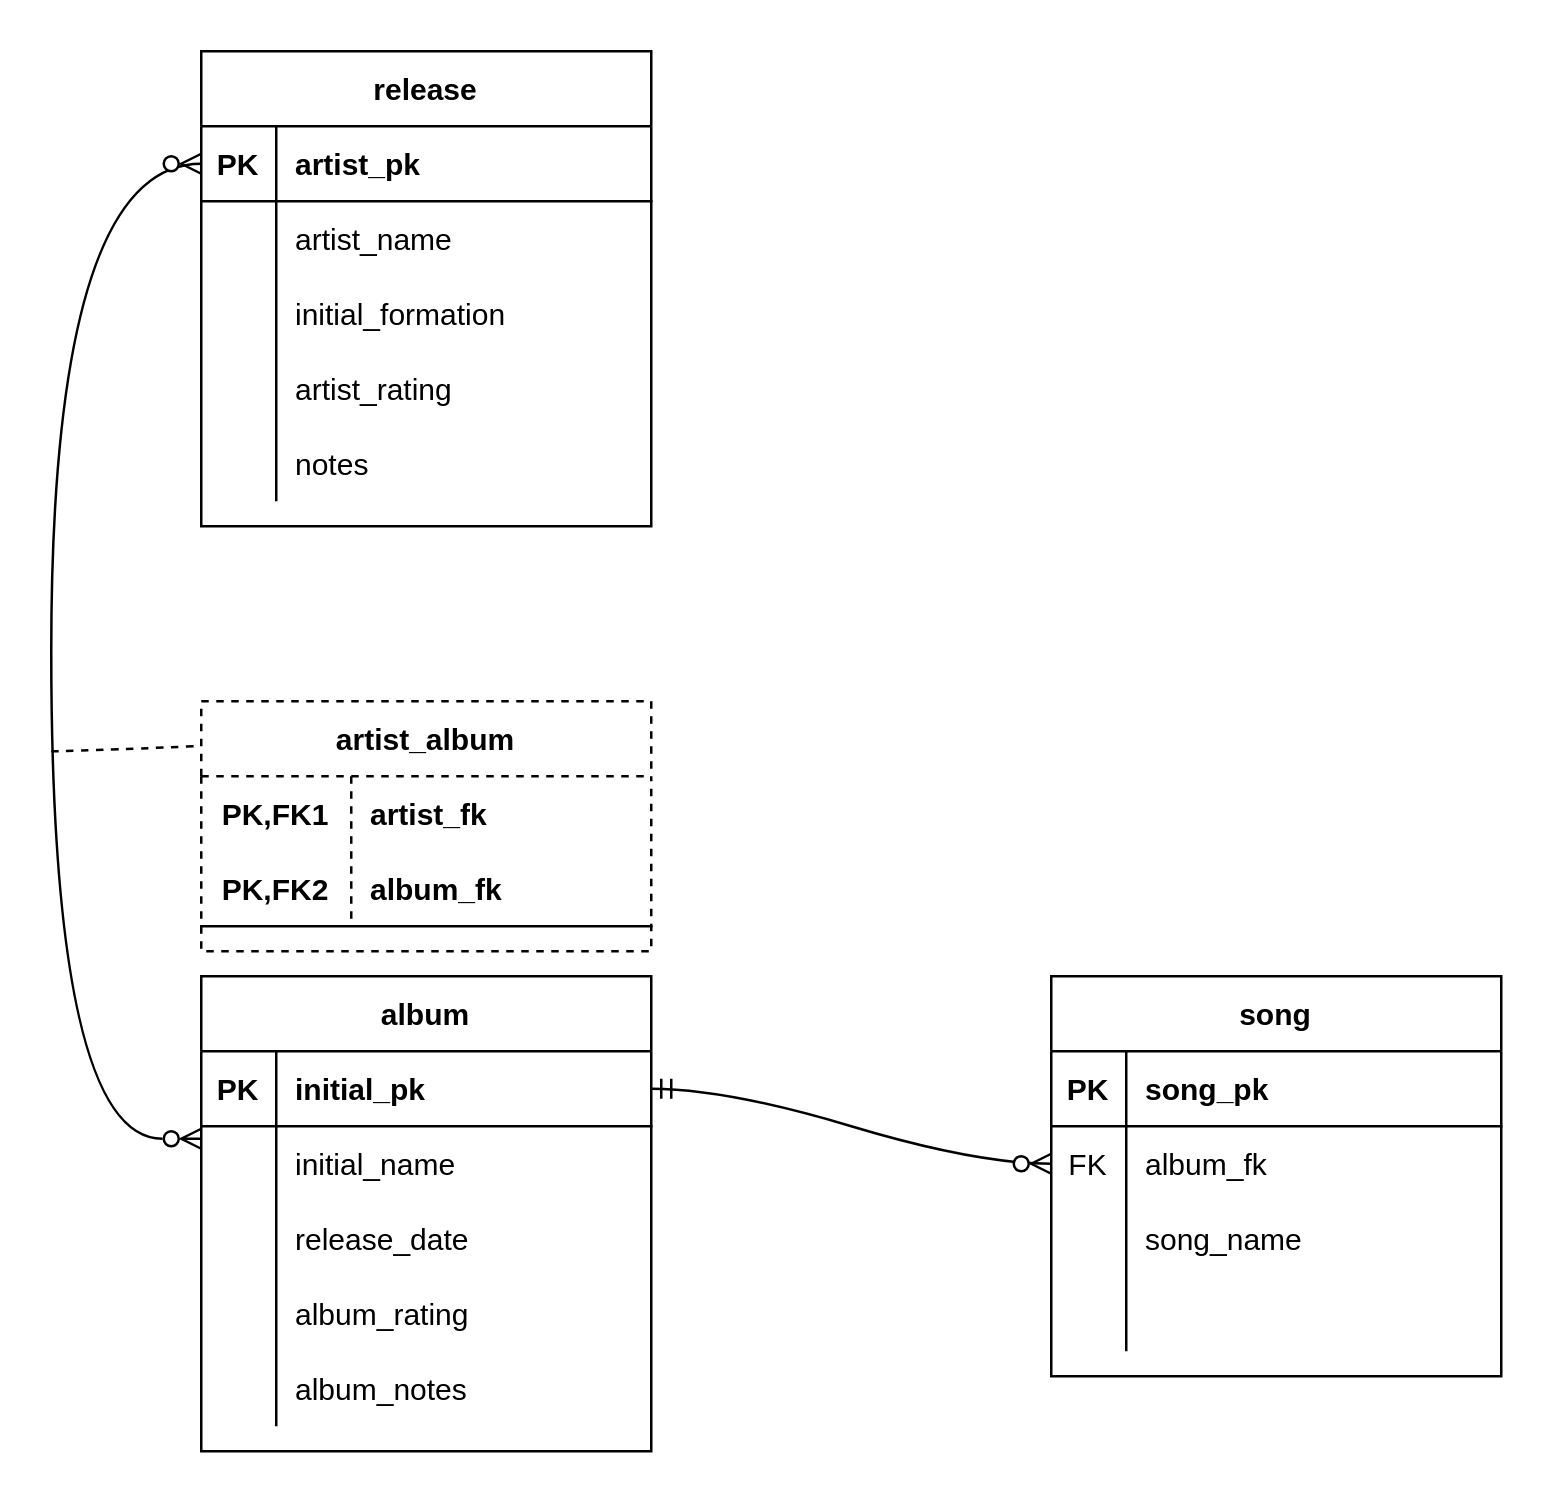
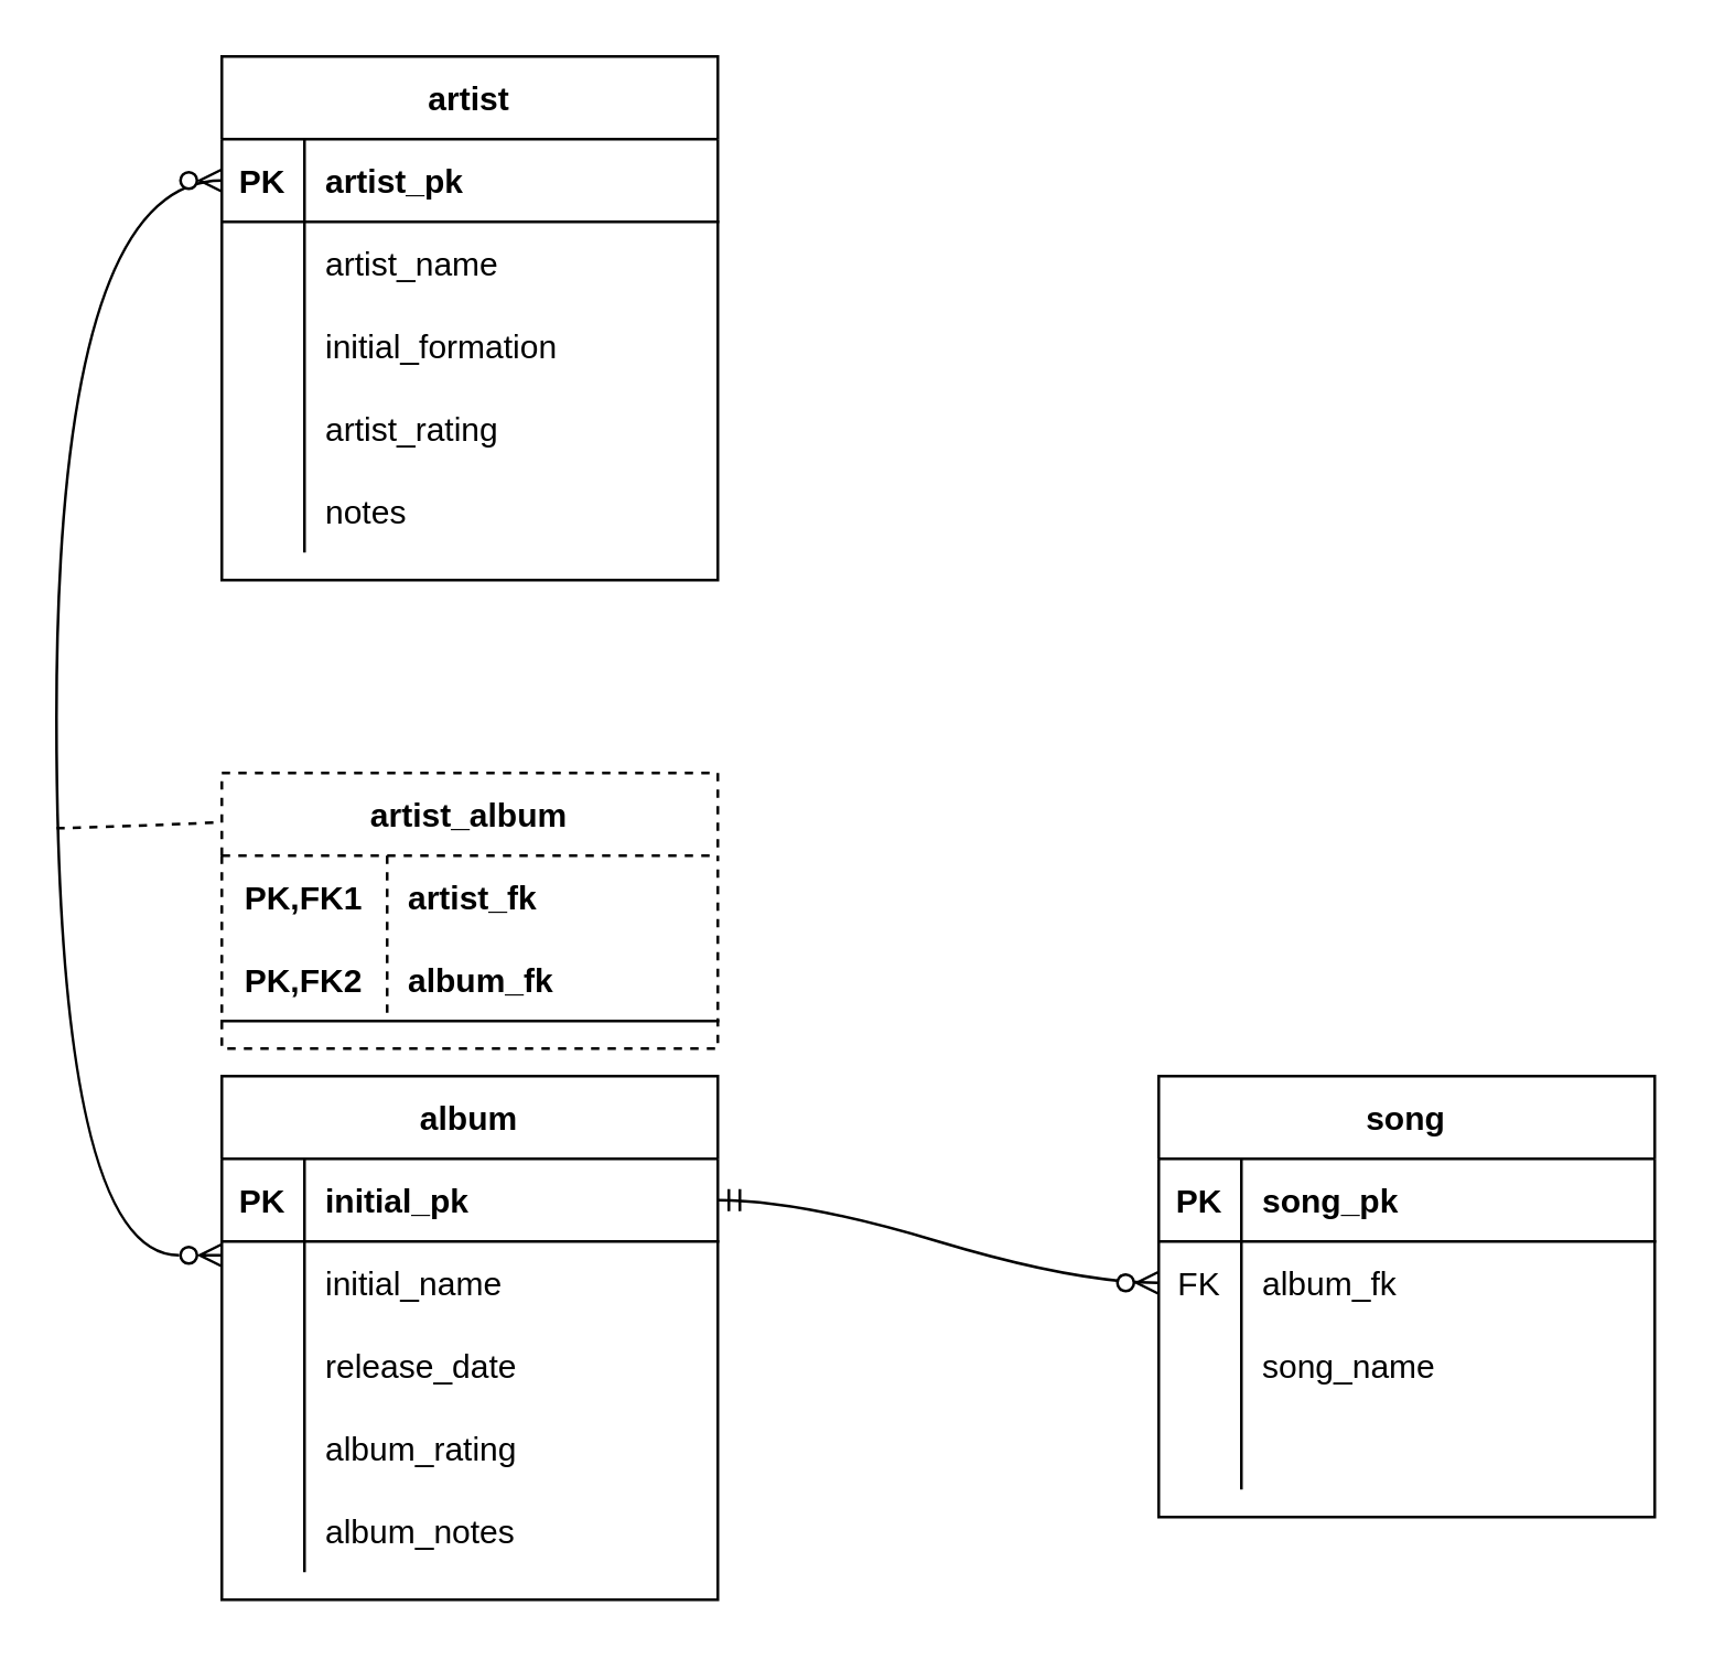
  <mxCell id="0" />
  <mxCell id="1" parent="0" />
- <mxCell id="2" value="release" style="shape=table;startSize=30;container=1;collapsible=1;childLayout=tableLayout;fixedRows=1;rowLines=0;fontStyle=1;align=center;resizeLast=1;" parent="1" vertex="1"><mxGeometry x="80" y="20" width="180" height="190" as="geometry" /></mxCell>
+ <mxCell id="2" value="artist" style="shape=table;startSize=30;container=1;collapsible=1;childLayout=tableLayout;fixedRows=1;rowLines=0;fontStyle=1;align=center;resizeLast=1;" parent="1" vertex="1"><mxGeometry x="80" y="20" width="180" height="190" as="geometry" /></mxCell>
  <mxCell id="3" value="" style="shape=tableRow;horizontal=0;startSize=0;swimlaneHead=0;swimlaneBody=0;fillColor=none;collapsible=0;dropTarget=0;points=[[0,0.5],[1,0.5]];portConstraint=eastwest;top=0;left=0;right=0;bottom=1;" parent="2" vertex="1"><mxGeometry y="30" width="180" height="30" as="geometry" /></mxCell>
  <mxCell id="4" value="PK" style="shape=partialRectangle;connectable=0;fillColor=none;top=0;left=0;bottom=0;right=0;fontStyle=1;overflow=hidden;" parent="3" vertex="1"><mxGeometry width="30" height="30" as="geometry"><mxRectangle width="30" height="30" as="alternateBounds" /></mxGeometry></mxCell>
  <mxCell id="5" value="artist_pk" style="shape=partialRectangle;connectable=0;fillColor=none;top=0;left=0;bottom=0;right=0;align=left;spacingLeft=6;fontStyle=1;overflow=hidden;" parent="3" vertex="1"><mxGeometry x="30" width="150" height="30" as="geometry"><mxRectangle width="150" height="30" as="alternateBounds" /></mxGeometry></mxCell>
  <mxCell id="6" value="" style="shape=tableRow;horizontal=0;startSize=0;swimlaneHead=0;swimlaneBody=0;fillColor=none;collapsible=0;dropTarget=0;points=[[0,0.5],[1,0.5]];portConstraint=eastwest;top=0;left=0;right=0;bottom=0;" parent="2" vertex="1"><mxGeometry y="60" width="180" height="30" as="geometry" /></mxCell>
  <mxCell id="7" value="" style="shape=partialRectangle;connectable=0;fillColor=none;top=0;left=0;bottom=0;right=0;editable=1;overflow=hidden;" parent="6" vertex="1"><mxGeometry width="30" height="30" as="geometry"><mxRectangle width="30" height="30" as="alternateBounds" /></mxGeometry></mxCell>
  <mxCell id="8" value="artist_name" style="shape=partialRectangle;connectable=0;fillColor=none;top=0;left=0;bottom=0;right=0;align=left;spacingLeft=6;overflow=hidden;" parent="6" vertex="1"><mxGeometry x="30" width="150" height="30" as="geometry"><mxRectangle width="150" height="30" as="alternateBounds" /></mxGeometry></mxCell>
  <mxCell id="9" value="" style="shape=tableRow;horizontal=0;startSize=0;swimlaneHead=0;swimlaneBody=0;fillColor=none;collapsible=0;dropTarget=0;points=[[0,0.5],[1,0.5]];portConstraint=eastwest;top=0;left=0;right=0;bottom=0;" parent="2" vertex="1"><mxGeometry y="90" width="180" height="30" as="geometry" /></mxCell>
  <mxCell id="10" value="" style="shape=partialRectangle;connectable=0;fillColor=none;top=0;left=0;bottom=0;right=0;editable=1;overflow=hidden;" parent="9" vertex="1"><mxGeometry width="30" height="30" as="geometry"><mxRectangle width="30" height="30" as="alternateBounds" /></mxGeometry></mxCell>
  <mxCell id="11" value="initial_formation" style="shape=partialRectangle;connectable=0;fillColor=none;top=0;left=0;bottom=0;right=0;align=left;spacingLeft=6;overflow=hidden;" parent="9" vertex="1"><mxGeometry x="30" width="150" height="30" as="geometry"><mxRectangle width="150" height="30" as="alternateBounds" /></mxGeometry></mxCell>
  <mxCell id="12" value="" style="shape=tableRow;horizontal=0;startSize=0;swimlaneHead=0;swimlaneBody=0;fillColor=none;collapsible=0;dropTarget=0;points=[[0,0.5],[1,0.5]];portConstraint=eastwest;top=0;left=0;right=0;bottom=0;" parent="2" vertex="1"><mxGeometry y="120" width="180" height="30" as="geometry" /></mxCell>
  <mxCell id="13" value="" style="shape=partialRectangle;connectable=0;fillColor=none;top=0;left=0;bottom=0;right=0;editable=1;overflow=hidden;" parent="12" vertex="1"><mxGeometry width="30" height="30" as="geometry"><mxRectangle width="30" height="30" as="alternateBounds" /></mxGeometry></mxCell>
  <mxCell id="14" value="artist_rating" style="shape=partialRectangle;connectable=0;fillColor=none;top=0;left=0;bottom=0;right=0;align=left;spacingLeft=6;overflow=hidden;" parent="12" vertex="1"><mxGeometry x="30" width="150" height="30" as="geometry"><mxRectangle width="150" height="30" as="alternateBounds" /></mxGeometry></mxCell>
  <mxCell id="15" style="shape=tableRow;horizontal=0;startSize=0;swimlaneHead=0;swimlaneBody=0;fillColor=none;collapsible=0;dropTarget=0;points=[[0,0.5],[1,0.5]];portConstraint=eastwest;top=0;left=0;right=0;bottom=0;" parent="2" vertex="1"><mxGeometry y="150" width="180" height="30" as="geometry" /></mxCell>
  <mxCell id="16" style="shape=partialRectangle;connectable=0;fillColor=none;top=0;left=0;bottom=0;right=0;editable=1;overflow=hidden;" parent="15" vertex="1"><mxGeometry width="30" height="30" as="geometry"><mxRectangle width="30" height="30" as="alternateBounds" /></mxGeometry></mxCell>
  <mxCell id="17" value="notes" style="shape=partialRectangle;connectable=0;fillColor=none;top=0;left=0;bottom=0;right=0;align=left;spacingLeft=6;overflow=hidden;" parent="15" vertex="1"><mxGeometry x="30" width="150" height="30" as="geometry"><mxRectangle width="150" height="30" as="alternateBounds" /></mxGeometry></mxCell>
  <mxCell id="18" value="song" style="shape=table;startSize=30;container=1;collapsible=1;childLayout=tableLayout;fixedRows=1;rowLines=0;fontStyle=1;align=center;resizeLast=1;" parent="1" vertex="1"><mxGeometry x="420" y="390" width="180" height="160" as="geometry" /></mxCell>
  <mxCell id="19" value="" style="shape=tableRow;horizontal=0;startSize=0;swimlaneHead=0;swimlaneBody=0;fillColor=none;collapsible=0;dropTarget=0;points=[[0,0.5],[1,0.5]];portConstraint=eastwest;top=0;left=0;right=0;bottom=1;" parent="18" vertex="1"><mxGeometry y="30" width="180" height="30" as="geometry" /></mxCell>
  <mxCell id="20" value="PK" style="shape=partialRectangle;connectable=0;fillColor=none;top=0;left=0;bottom=0;right=0;fontStyle=1;overflow=hidden;" parent="19" vertex="1"><mxGeometry width="30" height="30" as="geometry"><mxRectangle width="30" height="30" as="alternateBounds" /></mxGeometry></mxCell>
  <mxCell id="21" value="song_pk" style="shape=partialRectangle;connectable=0;fillColor=none;top=0;left=0;bottom=0;right=0;align=left;spacingLeft=6;fontStyle=1;overflow=hidden;" parent="19" vertex="1"><mxGeometry x="30" width="150" height="30" as="geometry"><mxRectangle width="150" height="30" as="alternateBounds" /></mxGeometry></mxCell>
  <mxCell id="22" value="" style="shape=tableRow;horizontal=0;startSize=0;swimlaneHead=0;swimlaneBody=0;fillColor=none;collapsible=0;dropTarget=0;points=[[0,0.5],[1,0.5]];portConstraint=eastwest;top=0;left=0;right=0;bottom=0;" parent="18" vertex="1"><mxGeometry y="60" width="180" height="30" as="geometry" /></mxCell>
  <mxCell id="23" value="FK" style="shape=partialRectangle;connectable=0;fillColor=none;top=0;left=0;bottom=0;right=0;editable=1;overflow=hidden;" parent="22" vertex="1"><mxGeometry width="30" height="30" as="geometry"><mxRectangle width="30" height="30" as="alternateBounds" /></mxGeometry></mxCell>
  <mxCell id="24" value="album_fk" style="shape=partialRectangle;connectable=0;fillColor=none;top=0;left=0;bottom=0;right=0;align=left;spacingLeft=6;overflow=hidden;" parent="22" vertex="1"><mxGeometry x="30" width="150" height="30" as="geometry"><mxRectangle width="150" height="30" as="alternateBounds" /></mxGeometry></mxCell>
  <mxCell id="25" value="" style="shape=tableRow;horizontal=0;startSize=0;swimlaneHead=0;swimlaneBody=0;fillColor=none;collapsible=0;dropTarget=0;points=[[0,0.5],[1,0.5]];portConstraint=eastwest;top=0;left=0;right=0;bottom=0;" parent="18" vertex="1"><mxGeometry y="90" width="180" height="30" as="geometry" /></mxCell>
  <mxCell id="26" value="" style="shape=partialRectangle;connectable=0;fillColor=none;top=0;left=0;bottom=0;right=0;editable=1;overflow=hidden;" parent="25" vertex="1"><mxGeometry width="30" height="30" as="geometry"><mxRectangle width="30" height="30" as="alternateBounds" /></mxGeometry></mxCell>
  <mxCell id="27" value="song_name" style="shape=partialRectangle;connectable=0;fillColor=none;top=0;left=0;bottom=0;right=0;align=left;spacingLeft=6;overflow=hidden;" parent="25" vertex="1"><mxGeometry x="30" width="150" height="30" as="geometry"><mxRectangle width="150" height="30" as="alternateBounds" /></mxGeometry></mxCell>
  <mxCell id="28" value="" style="shape=tableRow;horizontal=0;startSize=0;swimlaneHead=0;swimlaneBody=0;fillColor=none;collapsible=0;dropTarget=0;points=[[0,0.5],[1,0.5]];portConstraint=eastwest;top=0;left=0;right=0;bottom=0;" parent="18" vertex="1"><mxGeometry y="120" width="180" height="30" as="geometry" /></mxCell>
  <mxCell id="29" value="" style="shape=partialRectangle;connectable=0;fillColor=none;top=0;left=0;bottom=0;right=0;editable=1;overflow=hidden;" parent="28" vertex="1"><mxGeometry width="30" height="30" as="geometry"><mxRectangle width="30" height="30" as="alternateBounds" /></mxGeometry></mxCell>
  <mxCell id="30" value="" style="shape=partialRectangle;connectable=0;fillColor=none;top=0;left=0;bottom=0;right=0;align=left;spacingLeft=6;overflow=hidden;" parent="28" vertex="1"><mxGeometry x="30" width="150" height="30" as="geometry"><mxRectangle width="150" height="30" as="alternateBounds" /></mxGeometry></mxCell>
  <mxCell id="31" value="artist_album" style="shape=table;startSize=30;container=1;collapsible=1;childLayout=tableLayout;fixedRows=1;rowLines=0;fontStyle=1;align=center;resizeLast=1;dashed=1;swimlaneLine=1;" parent="1" vertex="1"><mxGeometry x="80" y="280" width="180" height="100" as="geometry" /></mxCell>
  <mxCell id="32" value="" style="shape=tableRow;horizontal=0;startSize=0;swimlaneHead=0;swimlaneBody=0;fillColor=none;collapsible=0;dropTarget=0;points=[[0,0.5],[1,0.5]];portConstraint=eastwest;top=0;left=0;right=0;bottom=0;" parent="31" vertex="1"><mxGeometry y="30" width="180" height="30" as="geometry" /></mxCell>
  <mxCell id="33" value="PK,FK1" style="shape=partialRectangle;connectable=0;fillColor=none;top=0;left=0;bottom=0;right=0;fontStyle=1;overflow=hidden;" parent="32" vertex="1"><mxGeometry width="60" height="30" as="geometry"><mxRectangle width="60" height="30" as="alternateBounds" /></mxGeometry></mxCell>
  <mxCell id="34" value="artist_fk" style="shape=partialRectangle;connectable=0;fillColor=none;top=0;left=0;bottom=0;right=0;align=left;spacingLeft=6;fontStyle=1;overflow=hidden;" parent="32" vertex="1"><mxGeometry x="60" width="120" height="30" as="geometry"><mxRectangle width="120" height="30" as="alternateBounds" /></mxGeometry></mxCell>
  <mxCell id="35" value="" style="shape=tableRow;horizontal=0;startSize=0;swimlaneHead=0;swimlaneBody=0;fillColor=none;collapsible=0;dropTarget=0;points=[[0,0.5],[1,0.5]];portConstraint=eastwest;top=0;left=0;right=0;bottom=1;" parent="31" vertex="1"><mxGeometry y="60" width="180" height="30" as="geometry" /></mxCell>
  <mxCell id="36" value="PK,FK2" style="shape=partialRectangle;connectable=0;fillColor=none;top=0;left=0;bottom=0;right=0;fontStyle=1;overflow=hidden;" parent="35" vertex="1"><mxGeometry width="60" height="30" as="geometry"><mxRectangle width="60" height="30" as="alternateBounds" /></mxGeometry></mxCell>
  <mxCell id="37" value="album_fk" style="shape=partialRectangle;connectable=0;fillColor=none;top=0;left=0;bottom=0;right=0;align=left;spacingLeft=6;fontStyle=1;overflow=hidden;" parent="35" vertex="1"><mxGeometry x="60" width="120" height="30" as="geometry"><mxRectangle width="120" height="30" as="alternateBounds" /></mxGeometry></mxCell>
  <mxCell id="38" value="" style="edgeStyle=orthogonalEdgeStyle;fontSize=12;html=1;endArrow=ERzeroToMany;endFill=1;rounded=0;entryX=0;entryY=0.5;entryDx=0;entryDy=0;exitX=0;exitY=0.5;exitDx=0;exitDy=0;curved=1;startArrow=ERzeroToMany;startFill=0;" parent="1" target="3" edge="1"><mxGeometry width="100" height="100" relative="1" as="geometry"><mxPoint x="80" y="455" as="sourcePoint" /><mxPoint x="490" y="250" as="targetPoint" /><Array as="points"><mxPoint y="455" x="20" /><mxPoint y="65" x="20" /></Array></mxGeometry></mxCell>
  <mxCell id="39" value="" style="endArrow=none;html=1;rounded=0;curved=1;dashed=1;entryX=-0.017;entryY=0.18;entryDx=0;entryDy=0;entryPerimeter=0;" parent="1" target="31" edge="1"><mxGeometry relative="1" as="geometry"><mxPoint y="300" as="sourcePoint" x="20" /><mxPoint x="60" y="300" as="targetPoint" /><Array as="points"><mxPoint x="30" y="300" /></Array></mxGeometry></mxCell>
  <mxCell id="40" value="" style="edgeStyle=entityRelationEdgeStyle;fontSize=12;html=1;endArrow=ERzeroToMany;endFill=1;rounded=0;curved=1;entryX=0;entryY=0.5;entryDx=0;entryDy=0;exitX=1;exitY=0.5;exitDx=0;exitDy=0;startArrow=ERmandOne;startFill=0;" parent="1" source="42" target="22" edge="1"><mxGeometry width="100" height="100" relative="1" as="geometry"><mxPoint x="390" y="350" as="sourcePoint" /><mxPoint x="490" y="250" as="targetPoint" /></mxGeometry></mxCell>
  <mxCell id="41" value="album" style="shape=table;startSize=30;container=1;collapsible=1;childLayout=tableLayout;fixedRows=1;rowLines=0;fontStyle=1;align=center;resizeLast=1;" vertex="1" parent="1"><mxGeometry x="80" y="390" width="180" height="190" as="geometry" /></mxCell>
  <mxCell id="42" value="" style="shape=tableRow;horizontal=0;startSize=0;swimlaneHead=0;swimlaneBody=0;fillColor=none;collapsible=0;dropTarget=0;points=[[0,0.5],[1,0.5]];portConstraint=eastwest;top=0;left=0;right=0;bottom=1;" vertex="1" parent="41"><mxGeometry y="30" width="180" height="30" as="geometry" /></mxCell>
  <mxCell id="43" value="PK" style="shape=partialRectangle;connectable=0;fillColor=none;top=0;left=0;bottom=0;right=0;fontStyle=1;overflow=hidden;" vertex="1" parent="42"><mxGeometry width="30" height="30" as="geometry"><mxRectangle width="30" height="30" as="alternateBounds" /></mxGeometry></mxCell>
  <mxCell id="44" value="initial_pk" style="shape=partialRectangle;connectable=0;fillColor=none;top=0;left=0;bottom=0;right=0;align=left;spacingLeft=6;fontStyle=1;overflow=hidden;" vertex="1" parent="42"><mxGeometry x="30" width="150" height="30" as="geometry"><mxRectangle width="150" height="30" as="alternateBounds" /></mxGeometry></mxCell>
  <mxCell id="45" value="" style="shape=tableRow;horizontal=0;startSize=0;swimlaneHead=0;swimlaneBody=0;fillColor=none;collapsible=0;dropTarget=0;points=[[0,0.5],[1,0.5]];portConstraint=eastwest;top=0;left=0;right=0;bottom=0;" vertex="1" parent="41"><mxGeometry y="60" width="180" height="30" as="geometry" /></mxCell>
  <mxCell id="46" value="" style="shape=partialRectangle;connectable=0;fillColor=none;top=0;left=0;bottom=0;right=0;editable=1;overflow=hidden;" vertex="1" parent="45"><mxGeometry width="30" height="30" as="geometry"><mxRectangle width="30" height="30" as="alternateBounds" /></mxGeometry></mxCell>
  <mxCell id="47" value="initial_name" style="shape=partialRectangle;connectable=0;fillColor=none;top=0;left=0;bottom=0;right=0;align=left;spacingLeft=6;overflow=hidden;" vertex="1" parent="45"><mxGeometry x="30" width="150" height="30" as="geometry"><mxRectangle width="150" height="30" as="alternateBounds" /></mxGeometry></mxCell>
  <mxCell id="48" value="" style="shape=tableRow;horizontal=0;startSize=0;swimlaneHead=0;swimlaneBody=0;fillColor=none;collapsible=0;dropTarget=0;points=[[0,0.5],[1,0.5]];portConstraint=eastwest;top=0;left=0;right=0;bottom=0;" vertex="1" parent="41"><mxGeometry y="90" width="180" height="30" as="geometry" /></mxCell>
  <mxCell id="49" value="" style="shape=partialRectangle;connectable=0;fillColor=none;top=0;left=0;bottom=0;right=0;editable=1;overflow=hidden;" vertex="1" parent="48"><mxGeometry width="30" height="30" as="geometry"><mxRectangle width="30" height="30" as="alternateBounds" /></mxGeometry></mxCell>
  <mxCell id="50" value="release_date" style="shape=partialRectangle;connectable=0;fillColor=none;top=0;left=0;bottom=0;right=0;align=left;spacingLeft=6;overflow=hidden;" vertex="1" parent="48"><mxGeometry x="30" width="150" height="30" as="geometry"><mxRectangle width="150" height="30" as="alternateBounds" /></mxGeometry></mxCell>
  <mxCell id="51" value="" style="shape=tableRow;horizontal=0;startSize=0;swimlaneHead=0;swimlaneBody=0;fillColor=none;collapsible=0;dropTarget=0;points=[[0,0.5],[1,0.5]];portConstraint=eastwest;top=0;left=0;right=0;bottom=0;" vertex="1" parent="41"><mxGeometry y="120" width="180" height="30" as="geometry" /></mxCell>
  <mxCell id="52" value="" style="shape=partialRectangle;connectable=0;fillColor=none;top=0;left=0;bottom=0;right=0;editable=1;overflow=hidden;" vertex="1" parent="51"><mxGeometry width="30" height="30" as="geometry"><mxRectangle width="30" height="30" as="alternateBounds" /></mxGeometry></mxCell>
  <mxCell id="53" value="album_rating" style="shape=partialRectangle;connectable=0;fillColor=none;top=0;left=0;bottom=0;right=0;align=left;spacingLeft=6;overflow=hidden;" vertex="1" parent="51"><mxGeometry x="30" width="150" height="30" as="geometry"><mxRectangle width="150" height="30" as="alternateBounds" /></mxGeometry></mxCell>
  <mxCell id="54" style="shape=tableRow;horizontal=0;startSize=0;swimlaneHead=0;swimlaneBody=0;fillColor=none;collapsible=0;dropTarget=0;points=[[0,0.5],[1,0.5]];portConstraint=eastwest;top=0;left=0;right=0;bottom=0;" vertex="1" parent="41"><mxGeometry y="150" width="180" height="30" as="geometry" /></mxCell>
  <mxCell id="55" style="shape=partialRectangle;connectable=0;fillColor=none;top=0;left=0;bottom=0;right=0;editable=1;overflow=hidden;" vertex="1" parent="54"><mxGeometry width="30" height="30" as="geometry"><mxRectangle width="30" height="30" as="alternateBounds" /></mxGeometry></mxCell>
  <mxCell id="56" value="album_notes" style="shape=partialRectangle;connectable=0;fillColor=none;top=0;left=0;bottom=0;right=0;align=left;spacingLeft=6;overflow=hidden;" vertex="1" parent="54"><mxGeometry x="30" width="150" height="30" as="geometry"><mxRectangle width="150" height="30" as="alternateBounds" /></mxGeometry></mxCell>
